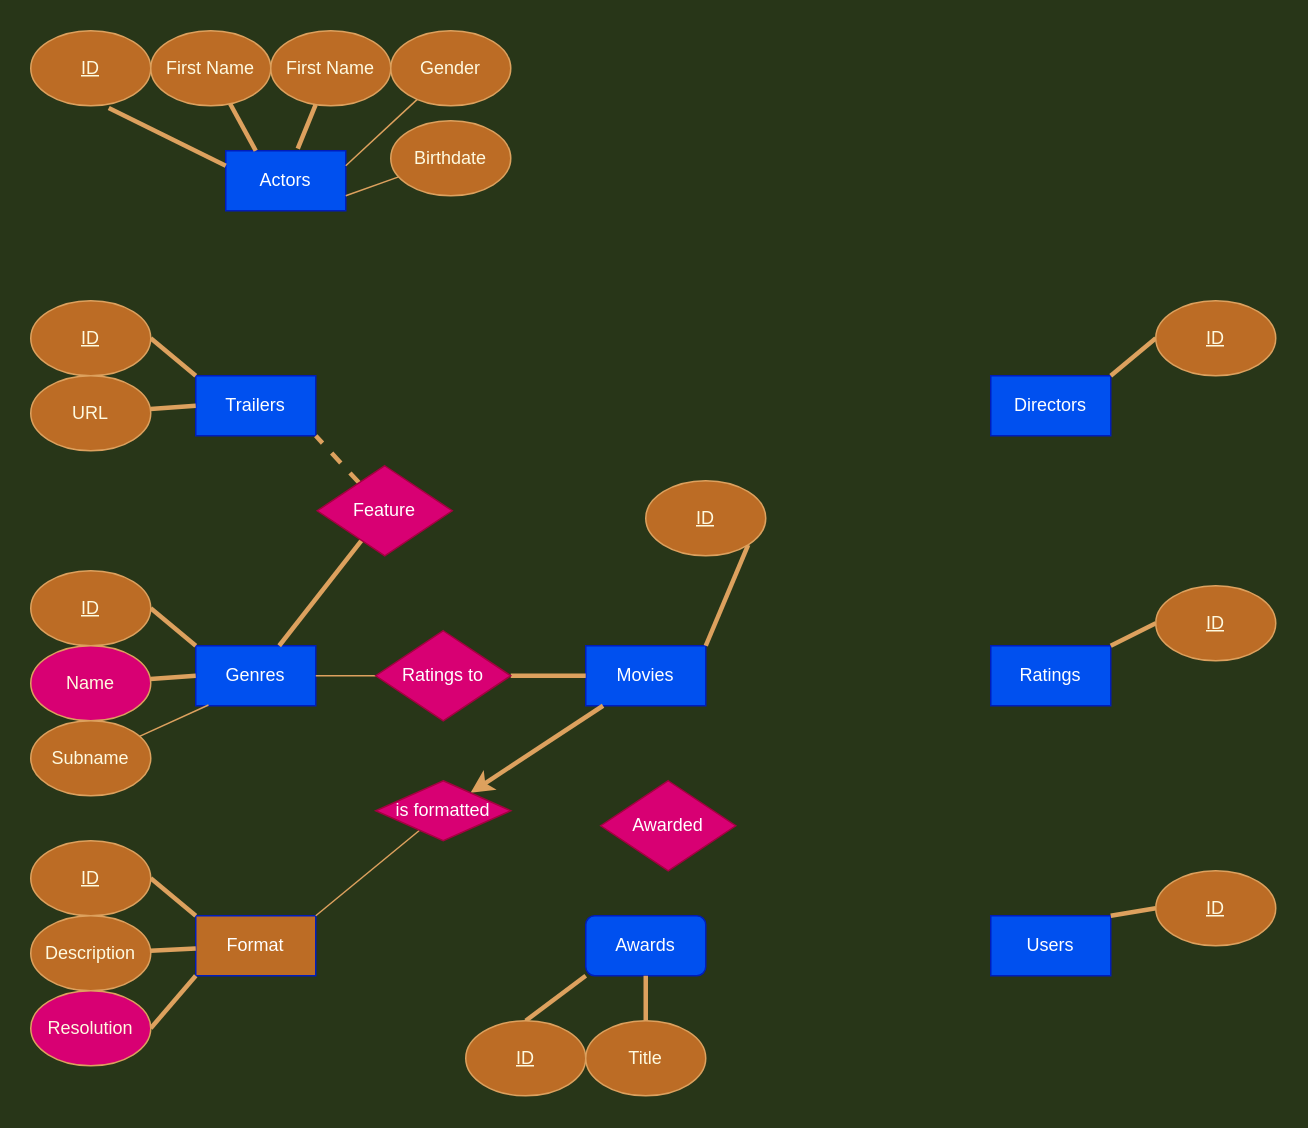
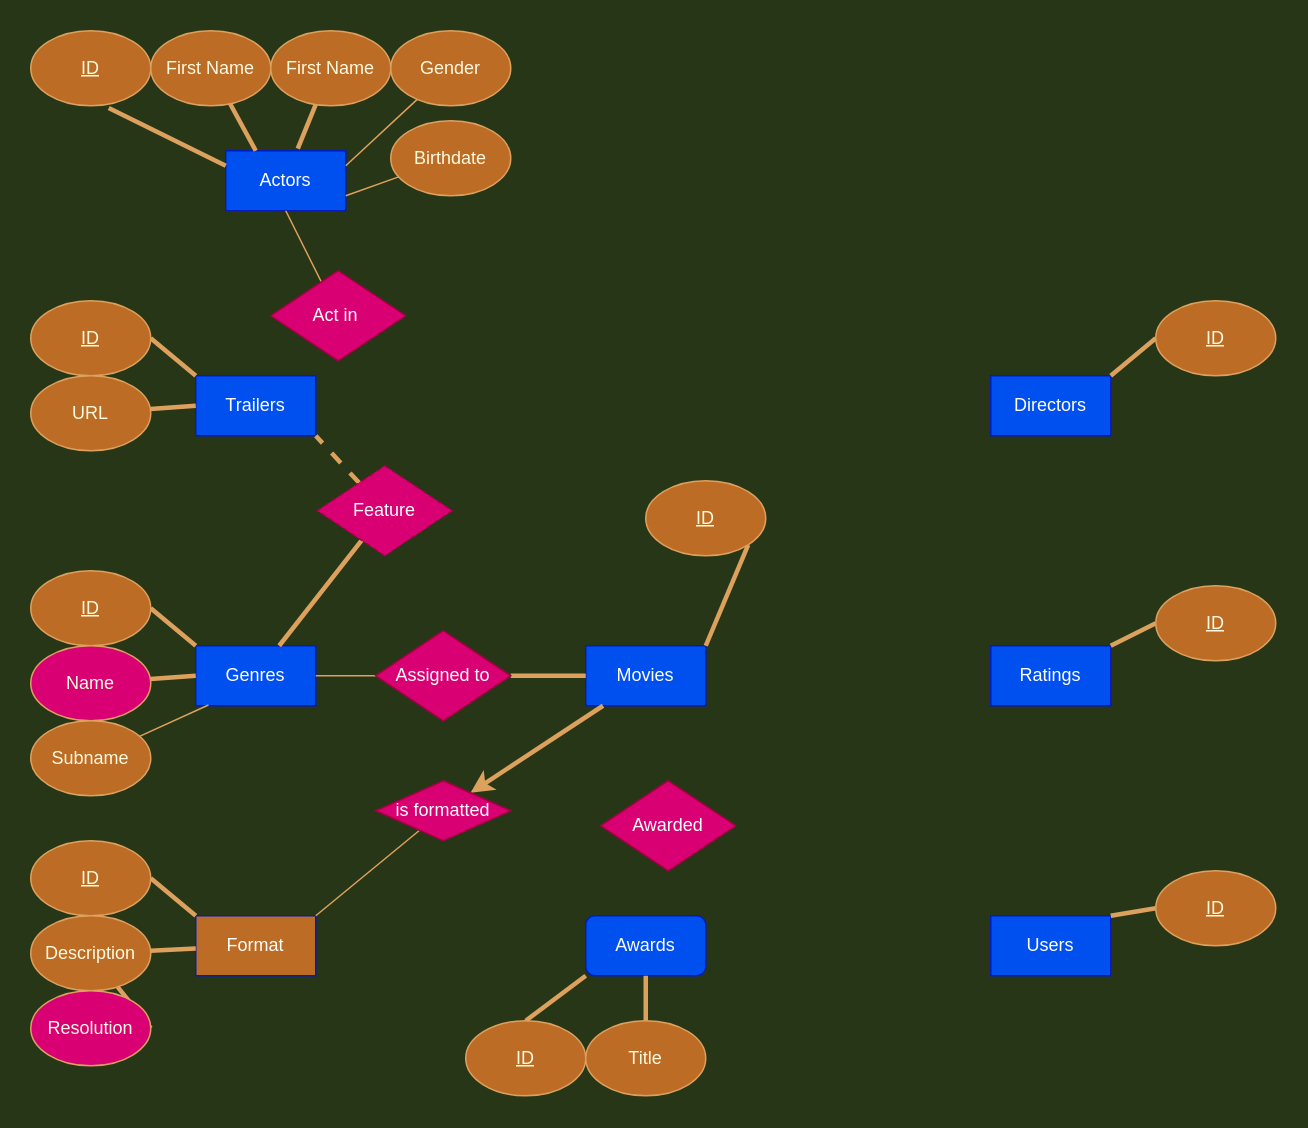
  <mxCell id="0" />
  <mxCell id="1" parent="0" />
  <mxCell id="2" value="Trailers" style="rounded=0;whiteSpace=wrap;html=1;fillColor=#0050ef;strokeColor=#001DBC;fontColor=#ffffff;" parent="1" vertex="1"><mxGeometry x="130" y="250" width="80" height="40" as="geometry" /></mxCell>
  <mxCell id="3" value="Format" style="rounded=0;whiteSpace=wrap;html=1;fillColor=#bc6c25;strokeColor=#001DBC;fontColor=#ffffff;" parent="1" vertex="1"><mxGeometry x="130" y="610" width="80" height="40" as="geometry" /></mxCell>
  <mxCell id="4" value="Genres" style="rounded=0;whiteSpace=wrap;html=1;fillColor=#0050ef;strokeColor=#001DBC;fontColor=#ffffff;" parent="1" vertex="1"><mxGeometry x="130" y="430" width="80" height="40" as="geometry" /></mxCell>
  <mxCell id="5" value="Actors" style="rounded=0;whiteSpace=wrap;html=1;fillColor=#0050ef;strokeColor=#001DBC;fontColor=#ffffff;" parent="1" vertex="1"><mxGeometry x="150" y="100" width="80" height="40" as="geometry" /></mxCell>
  <mxCell id="6" value="Directors" style="rounded=0;whiteSpace=wrap;html=1;fillColor=#0050ef;strokeColor=#001DBC;fontColor=#ffffff;" parent="1" vertex="1"><mxGeometry x="660" y="250" width="80" height="40" as="geometry" /></mxCell>
  <mxCell id="7" value="Ratings" style="rounded=0;whiteSpace=wrap;html=1;fillColor=#0050ef;strokeColor=#001DBC;fontColor=#ffffff;" parent="1" vertex="1"><mxGeometry x="660" y="430" width="80" height="40" as="geometry" /></mxCell>
  <mxCell id="8" value="Movies" style="rounded=0;whiteSpace=wrap;html=1;fillColor=#0050ef;strokeColor=#001DBC;fontColor=#ffffff;" parent="1" vertex="1"><mxGeometry x="390" y="430" width="80" height="40" as="geometry" /></mxCell>
  <mxCell id="9" value="Awards" style="whiteSpace=wrap;html=1;fillColor=#0050ef;strokeColor=#001DBC;fontColor=#ffffff;rounded=1;" parent="1" vertex="1"><mxGeometry x="390" y="610" width="80" height="40" as="geometry" /></mxCell>
  <mxCell id="10" value="Users" style="rounded=0;whiteSpace=wrap;html=1;fillColor=#0050ef;strokeColor=#001DBC;fontColor=#ffffff;" parent="1" vertex="1"><mxGeometry x="660" y="610" width="80" height="40" as="geometry" /></mxCell>
  <mxCell id="11" style="rounded=0;orthogonalLoop=1;jettySize=auto;html=1;entryX=1;entryY=0;entryDx=0;entryDy=0;strokeWidth=3;endArrow=none;endFill=0;exitX=1;exitY=1;exitDx=0;exitDy=0;labelBackgroundColor=#283618;strokeColor=#DDA15E;fontColor=#FEFAE0;" edge="1" parent="1" source="12" target="8"><mxGeometry relative="1" as="geometry" /></mxCell>
  <mxCell id="12" value="&lt;u&gt;ID&lt;/u&gt;" style="ellipse;whiteSpace=wrap;html=1;fillColor=#BC6C25;strokeColor=#DDA15E;fontColor=#FEFAE0;" vertex="1" parent="1"><mxGeometry x="430" y="320" width="80" height="50" as="geometry" /></mxCell>
  <mxCell id="13" style="rounded=0;orthogonalLoop=1;jettySize=auto;html=1;strokeWidth=3;endArrow=none;endFill=0;entryX=0;entryY=0;entryDx=0;entryDy=0;exitX=1;exitY=0.5;exitDx=0;exitDy=0;labelBackgroundColor=#283618;strokeColor=#DDA15E;fontColor=#FEFAE0;" edge="1" parent="1" source="14" target="2"><mxGeometry relative="1" as="geometry"><mxPoint x="110" y="270" as="targetPoint" /></mxGeometry></mxCell>
  <mxCell id="14" value="&lt;u&gt;ID&lt;/u&gt;" style="ellipse;whiteSpace=wrap;html=1;fillColor=#BC6C25;strokeColor=#DDA15E;fontColor=#FEFAE0;" vertex="1" parent="1"><mxGeometry x="20" y="200" width="80" height="50" as="geometry" /></mxCell>
  <mxCell id="15" style="rounded=0;orthogonalLoop=1;jettySize=auto;html=1;strokeWidth=3;endArrow=none;endFill=0;entryX=0;entryY=0;entryDx=0;entryDy=0;exitX=1;exitY=0.5;exitDx=0;exitDy=0;labelBackgroundColor=#283618;strokeColor=#DDA15E;fontColor=#FEFAE0;" edge="1" parent="1" source="16" target="4"><mxGeometry relative="1" as="geometry"><mxPoint x="120" y="450" as="targetPoint" /></mxGeometry></mxCell>
  <mxCell id="16" value="&lt;u&gt;ID&lt;/u&gt;" style="ellipse;whiteSpace=wrap;html=1;fillColor=#BC6C25;strokeColor=#DDA15E;fontColor=#FEFAE0;" vertex="1" parent="1"><mxGeometry x="20" y="380" width="80" height="50" as="geometry" /></mxCell>
  <mxCell id="17" style="rounded=0;orthogonalLoop=1;jettySize=auto;html=1;strokeWidth=3;endArrow=none;endFill=0;entryX=0;entryY=0;entryDx=0;entryDy=0;exitX=1;exitY=0.5;exitDx=0;exitDy=0;labelBackgroundColor=#283618;strokeColor=#DDA15E;fontColor=#FEFAE0;" edge="1" parent="1" source="18" target="3"><mxGeometry relative="1" as="geometry"><mxPoint x="110" y="620" as="targetPoint" /></mxGeometry></mxCell>
  <mxCell id="18" value="&lt;u&gt;ID&lt;/u&gt;" style="ellipse;whiteSpace=wrap;html=1;fillColor=#BC6C25;strokeColor=#DDA15E;fontColor=#FEFAE0;" vertex="1" parent="1"><mxGeometry x="20" y="560" width="80" height="50" as="geometry" /></mxCell>
  <mxCell id="19" style="rounded=0;orthogonalLoop=1;jettySize=auto;html=1;strokeWidth=3;endArrow=none;endFill=0;exitX=0.65;exitY=1.03;exitDx=0;exitDy=0;labelBackgroundColor=#283618;strokeColor=#DDA15E;fontColor=#FEFAE0;exitPerimeter=0;" edge="1" parent="1" source="20"><mxGeometry relative="1" as="geometry"><mxPoint x="150" y="110" as="targetPoint" /></mxGeometry></mxCell>
  <mxCell id="20" value="&lt;u&gt;ID&lt;/u&gt;" style="ellipse;whiteSpace=wrap;html=1;fillColor=#BC6C25;strokeColor=#DDA15E;fontColor=#FEFAE0;" vertex="1" parent="1"><mxGeometry x="20" y="20" width="80" height="50" as="geometry" /></mxCell>
  <mxCell id="21" style="rounded=0;orthogonalLoop=1;jettySize=auto;html=1;entryX=0;entryY=1;entryDx=0;entryDy=0;strokeWidth=3;endArrow=none;endFill=0;exitX=0.5;exitY=0;exitDx=0;exitDy=0;labelBackgroundColor=#283618;strokeColor=#DDA15E;fontColor=#FEFAE0;" edge="1" parent="1" source="22" target="9"><mxGeometry relative="1" as="geometry"><mxPoint x="390" y="610" as="targetPoint" /></mxGeometry></mxCell>
  <mxCell id="22" value="&lt;u&gt;ID&lt;/u&gt;" style="ellipse;whiteSpace=wrap;html=1;fillColor=#BC6C25;strokeColor=#DDA15E;fontColor=#FEFAE0;" vertex="1" parent="1"><mxGeometry x="310" y="680" width="80" height="50" as="geometry" /></mxCell>
  <mxCell id="23" style="edgeStyle=none;rounded=0;orthogonalLoop=1;jettySize=auto;html=1;entryX=1;entryY=0;entryDx=0;entryDy=0;endArrow=none;endFill=0;strokeWidth=3;exitX=0;exitY=0.5;exitDx=0;exitDy=0;labelBackgroundColor=#283618;strokeColor=#DDA15E;fontColor=#FEFAE0;" edge="1" parent="1" source="24" target="6"><mxGeometry relative="1" as="geometry" /></mxCell>
  <mxCell id="24" value="&lt;u&gt;ID&lt;/u&gt;" style="ellipse;whiteSpace=wrap;html=1;fillColor=#BC6C25;strokeColor=#DDA15E;fontColor=#FEFAE0;" vertex="1" parent="1"><mxGeometry x="770" y="200" width="80" height="50" as="geometry" /></mxCell>
  <mxCell id="25" style="edgeStyle=none;rounded=0;orthogonalLoop=1;jettySize=auto;html=1;entryX=1;entryY=0;entryDx=0;entryDy=0;endArrow=none;endFill=0;strokeWidth=3;exitX=0;exitY=0.5;exitDx=0;exitDy=0;labelBackgroundColor=#283618;strokeColor=#DDA15E;fontColor=#FEFAE0;" edge="1" parent="1" source="26" target="7"><mxGeometry relative="1" as="geometry" /></mxCell>
  <mxCell id="26" value="&lt;u&gt;ID&lt;/u&gt;" style="ellipse;whiteSpace=wrap;html=1;fillColor=#BC6C25;strokeColor=#DDA15E;fontColor=#FEFAE0;" vertex="1" parent="1"><mxGeometry x="770" y="390" width="80" height="50" as="geometry" /></mxCell>
  <mxCell id="27" style="edgeStyle=none;rounded=0;orthogonalLoop=1;jettySize=auto;html=1;entryX=1;entryY=0;entryDx=0;entryDy=0;endArrow=none;endFill=0;strokeWidth=3;exitX=0;exitY=0.5;exitDx=0;exitDy=0;labelBackgroundColor=#283618;strokeColor=#DDA15E;fontColor=#FEFAE0;" edge="1" parent="1" source="28" target="10"><mxGeometry relative="1" as="geometry" /></mxCell>
  <mxCell id="28" value="&lt;u&gt;ID&lt;/u&gt;" style="ellipse;whiteSpace=wrap;html=1;fillColor=#BC6C25;strokeColor=#DDA15E;fontColor=#FEFAE0;" vertex="1" parent="1"><mxGeometry x="770" y="580" width="80" height="50" as="geometry" /></mxCell>
  <mxCell id="29" style="edgeStyle=none;rounded=0;orthogonalLoop=1;jettySize=auto;html=1;entryX=0;entryY=0.5;entryDx=0;entryDy=0;endArrow=none;endFill=0;strokeWidth=3;labelBackgroundColor=#283618;strokeColor=#DDA15E;fontColor=#FEFAE0;" edge="1" parent="1" source="30" target="4"><mxGeometry relative="1" as="geometry" /></mxCell>
  <mxCell id="30" value="Name" style="ellipse;whiteSpace=wrap;html=1;fillColor=#d80073;strokeColor=#DDA15E;fontColor=#FEFAE0;" vertex="1" parent="1"><mxGeometry x="20" y="430" width="80" height="50" as="geometry" /></mxCell>
  <mxCell id="31" value="" style="edgeStyle=none;rounded=0;orthogonalLoop=1;jettySize=auto;html=1;endArrow=none;endFill=0;strokeWidth=1;labelBackgroundColor=#283618;strokeColor=#DDA15E;fontColor=#FEFAE0;" edge="1" parent="1" source="33" target="4"><mxGeometry relative="1" as="geometry" /></mxCell>
  <mxCell id="32" value="" style="edgeStyle=none;rounded=0;orthogonalLoop=1;jettySize=auto;html=1;endArrow=none;endFill=0;strokeWidth=3;labelBackgroundColor=#283618;strokeColor=#DDA15E;fontColor=#FEFAE0;" edge="1" parent="1" source="33" target="8"><mxGeometry relative="1" as="geometry" /></mxCell>
- <mxCell id="33" value="Ratings to" style="rhombus;whiteSpace=wrap;html=1;fillColor=#d80073;strokeColor=#A50040;fontColor=#ffffff;" vertex="1" parent="1"><mxGeometry x="250" y="420" width="90" height="60" as="geometry" /></mxCell>
+ <mxCell id="33" value="Assigned to" style="rhombus;whiteSpace=wrap;html=1;fillColor=#d80073;strokeColor=#A50040;fontColor=#ffffff;" vertex="1" parent="1"><mxGeometry x="250" y="420" width="90" height="60" as="geometry" /></mxCell>
  <mxCell id="34" value="" style="rounded=1;sketch=0;orthogonalLoop=1;jettySize=auto;html=1;fontColor=#FEFAE0;strokeColor=#DDA15E;fillColor=#BC6C25;strokeWidth=3;endArrow=none;endFill=0;" edge="1" parent="1" source="35" target="3"><mxGeometry relative="1" as="geometry" /></mxCell>
  <mxCell id="35" value="Description" style="ellipse;whiteSpace=wrap;html=1;fillColor=#BC6C25;strokeColor=#DDA15E;fontColor=#FEFAE0;" vertex="1" parent="1"><mxGeometry x="20" y="610" width="80" height="50" as="geometry" /></mxCell>
- <mxCell id="36" style="edgeStyle=none;rounded=1;sketch=0;orthogonalLoop=1;jettySize=auto;html=1;entryX=0;entryY=1;entryDx=0;entryDy=0;fontColor=#FEFAE0;endArrow=none;endFill=0;strokeColor=#DDA15E;strokeWidth=3;fillColor=#BC6C25;exitX=1;exitY=0.5;exitDx=0;exitDy=0;" edge="1" parent="1" source="37" target="3"><mxGeometry relative="1" as="geometry" /></mxCell>
+ <mxCell id="36" style="edgeStyle=none;rounded=1;sketch=0;orthogonalLoop=1;jettySize=auto;html=1;fontColor=#FEFAE0;endArrow=none;endFill=0;strokeColor=#DDA15E;strokeWidth=3;fillColor=#BC6C25;exitX=1;exitY=0.5;exitDx=0;exitDy=0;" edge="1" parent="1" source="37" target="35"><mxGeometry relative="1" as="geometry" /></mxCell>
  <mxCell id="37" value="Resolution" style="ellipse;whiteSpace=wrap;html=1;fillColor=#d80073;strokeColor=#DDA15E;fontColor=#FEFAE0;" vertex="1" parent="1"><mxGeometry x="20" y="660" width="80" height="50" as="geometry" /></mxCell>
  <mxCell id="38" style="edgeStyle=none;rounded=1;sketch=0;orthogonalLoop=1;jettySize=auto;html=1;entryX=1;entryY=0;entryDx=0;entryDy=0;fontColor=#FEFAE0;endArrow=none;endFill=0;strokeColor=#DDA15E;strokeWidth=1;fillColor=#BC6C25;" edge="1" parent="1" source="40" target="3"><mxGeometry relative="1" as="geometry" /></mxCell>
  <mxCell id="39" style="edgeStyle=none;rounded=1;sketch=0;orthogonalLoop=1;jettySize=auto;html=1;entryX=0.144;entryY=1;entryDx=0;entryDy=0;entryPerimeter=0;fontColor=#FEFAE0;endArrow=none;endFill=0;strokeColor=#DDA15E;strokeWidth=3;fillColor=#BC6C25;startArrow=classic;startFill=1;" edge="1" parent="1" source="40" target="8"><mxGeometry relative="1" as="geometry" /></mxCell>
  <mxCell id="40" value="is formatted" style="rhombus;whiteSpace=wrap;html=1;fillColor=#d80073;strokeColor=#A50040;fontColor=#ffffff;" vertex="1" parent="1"><mxGeometry x="250" y="520" width="90" height="40" as="geometry" /></mxCell>
  <mxCell id="41" style="edgeStyle=none;rounded=1;sketch=0;orthogonalLoop=1;jettySize=auto;html=1;entryX=0.106;entryY=0.988;entryDx=0;entryDy=0;entryPerimeter=0;fontColor=#FEFAE0;startArrow=none;startFill=0;endArrow=none;endFill=0;strokeColor=#DDA15E;strokeWidth=1;fillColor=#BC6C25;" edge="1" parent="1" source="42" target="4"><mxGeometry relative="1" as="geometry" /></mxCell>
  <mxCell id="42" value="Subname" style="ellipse;whiteSpace=wrap;html=1;fillColor=#BC6C25;strokeColor=#DDA15E;fontColor=#FEFAE0;" vertex="1" parent="1"><mxGeometry x="20" y="480" width="80" height="50" as="geometry" /></mxCell>
  <mxCell id="43" style="edgeStyle=none;rounded=1;sketch=0;orthogonalLoop=1;jettySize=auto;html=1;entryX=0;entryY=0.5;entryDx=0;entryDy=0;fontColor=#FEFAE0;startArrow=none;startFill=0;endArrow=none;endFill=0;strokeColor=#DDA15E;strokeWidth=3;fillColor=#BC6C25;" edge="1" parent="1" source="44" target="2"><mxGeometry relative="1" as="geometry" /></mxCell>
  <mxCell id="44" value="URL" style="ellipse;whiteSpace=wrap;html=1;fillColor=#BC6C25;strokeColor=#DDA15E;fontColor=#FEFAE0;" vertex="1" parent="1"><mxGeometry x="20" y="250" width="80" height="50" as="geometry" /></mxCell>
  <mxCell id="45" style="edgeStyle=none;rounded=1;sketch=0;orthogonalLoop=1;jettySize=auto;html=1;entryX=1;entryY=1;entryDx=0;entryDy=0;fontColor=#FEFAE0;startArrow=none;startFill=0;endArrow=none;endFill=0;strokeColor=#DDA15E;strokeWidth=3;fillColor=#BC6C25;dashed=1;" edge="1" parent="1" source="47" target="2"><mxGeometry relative="1" as="geometry" /></mxCell>
  <mxCell id="46" style="edgeStyle=none;rounded=1;sketch=0;orthogonalLoop=1;jettySize=auto;html=1;fontColor=#FEFAE0;startArrow=none;startFill=0;endArrow=none;endFill=0;strokeColor=#DDA15E;strokeWidth=3;fillColor=#BC6C25;" edge="1" parent="1" source="47" target="4"><mxGeometry relative="1" as="geometry" /></mxCell>
- <mxCell id="47" value="Feature" style="rhombus;whiteSpace=wrap;html=1;fillColor=#d80073;strokeColor=#A50040;fontColor=#ffffff;" vertex="1" parent="1"><mxGeometry x="211" y="310" width="90" height="60" as="geometry" /></mxCell>
+ <mxCell id="47" value="Feature" style="rhombus;whiteSpace=wrap;html=1;fillColor=#d80073;strokeColor=#A50040;fontColor=#ffffff;dashed=1;" vertex="1" parent="1"><mxGeometry x="211" y="310" width="90" height="60" as="geometry" /></mxCell>
  <mxCell id="48" style="edgeStyle=none;rounded=1;sketch=0;orthogonalLoop=1;jettySize=auto;html=1;entryX=0.25;entryY=0;entryDx=0;entryDy=0;fontColor=#FEFAE0;startArrow=none;startFill=0;endArrow=none;endFill=0;strokeColor=#DDA15E;strokeWidth=3;fillColor=#BC6C25;" edge="1" parent="1" source="49" target="5"><mxGeometry relative="1" as="geometry" /></mxCell>
  <mxCell id="49" value="First Name" style="ellipse;whiteSpace=wrap;html=1;fillColor=#BC6C25;strokeColor=#DDA15E;fontColor=#FEFAE0;" vertex="1" parent="1"><mxGeometry x="100" y="20" width="80" height="50" as="geometry" /></mxCell>
  <mxCell id="50" style="edgeStyle=none;rounded=1;sketch=0;orthogonalLoop=1;jettySize=auto;html=1;fontColor=#FEFAE0;startArrow=none;startFill=0;endArrow=none;endFill=0;strokeColor=#DDA15E;strokeWidth=3;fillColor=#BC6C25;entryX=0.6;entryY=-0.037;entryDx=0;entryDy=0;entryPerimeter=0;" edge="1" parent="1" source="51" target="5"><mxGeometry relative="1" as="geometry"><mxPoint x="230" y="90" as="targetPoint" /></mxGeometry></mxCell>
  <mxCell id="51" value="First Name" style="ellipse;whiteSpace=wrap;html=1;fillColor=#BC6C25;strokeColor=#DDA15E;fontColor=#FEFAE0;" vertex="1" parent="1"><mxGeometry x="180" y="20" width="80" height="50" as="geometry" /></mxCell>
  <mxCell id="52" style="edgeStyle=none;rounded=1;sketch=0;orthogonalLoop=1;jettySize=auto;html=1;fontColor=#FEFAE0;startArrow=none;startFill=0;endArrow=none;endFill=0;strokeColor=#DDA15E;strokeWidth=1;fillColor=#BC6C25;entryX=1;entryY=0.25;entryDx=0;entryDy=0;" edge="1" parent="1" source="53" target="5"><mxGeometry relative="1" as="geometry"><mxPoint x="240" y="110" as="targetPoint" /></mxGeometry></mxCell>
  <mxCell id="53" value="Gender" style="ellipse;whiteSpace=wrap;html=1;fillColor=#BC6C25;strokeColor=#DDA15E;fontColor=#FEFAE0;" vertex="1" parent="1"><mxGeometry x="260" y="20" width="80" height="50" as="geometry" /></mxCell>
  <mxCell id="54" style="edgeStyle=none;rounded=1;sketch=0;orthogonalLoop=1;jettySize=auto;html=1;entryX=1;entryY=0.75;entryDx=0;entryDy=0;fontColor=#FEFAE0;startArrow=none;startFill=0;endArrow=none;endFill=0;strokeColor=#DDA15E;strokeWidth=1;fillColor=#BC6C25;" edge="1" parent="1" source="55" target="5"><mxGeometry relative="1" as="geometry" /></mxCell>
  <mxCell id="55" value="Birthdate" style="ellipse;whiteSpace=wrap;html=1;fillColor=#BC6C25;strokeColor=#DDA15E;fontColor=#FEFAE0;" vertex="1" parent="1"><mxGeometry x="260" y="80" width="80" height="50" as="geometry" /></mxCell>
+ <mxCell id="56" style="edgeStyle=none;rounded=1;sketch=0;orthogonalLoop=1;jettySize=auto;html=1;entryX=0.5;entryY=1;entryDx=0;entryDy=0;fontColor=#FEFAE0;startArrow=none;startFill=0;endArrow=none;endFill=0;strokeColor=#DDA15E;strokeWidth=1;fillColor=#BC6C25;" edge="1" parent="1" source="57" target="5"><mxGeometry relative="1" as="geometry" /></mxCell>
+ <mxCell id="57" value="Act in&amp;nbsp;" style="rhombus;whiteSpace=wrap;html=1;fillColor=#d80073;strokeColor=#A50040;fontColor=#ffffff;" vertex="1" parent="1"><mxGeometry x="180" y="180" width="90" height="60" as="geometry" /></mxCell>
  <mxCell id="58" style="edgeStyle=none;rounded=1;sketch=0;orthogonalLoop=1;jettySize=auto;html=1;entryX=0.5;entryY=1;entryDx=0;entryDy=0;fontColor=#FEFAE0;startArrow=none;startFill=0;endArrow=none;endFill=0;strokeColor=#DDA15E;strokeWidth=3;fillColor=#BC6C25;" edge="1" parent="1" source="59" target="9"><mxGeometry relative="1" as="geometry" /></mxCell>
  <mxCell id="59" value="Title" style="ellipse;whiteSpace=wrap;html=1;fillColor=#BC6C25;strokeColor=#DDA15E;fontColor=#FEFAE0;" vertex="1" parent="1"><mxGeometry x="390" y="680" width="80" height="50" as="geometry" /></mxCell>
  <mxCell id="60" value="Awarded" style="rhombus;whiteSpace=wrap;html=1;fillColor=#d80073;strokeColor=#A50040;fontColor=#ffffff;" vertex="1" parent="1"><mxGeometry x="400" y="520" width="90" height="60" as="geometry" /></mxCell>
